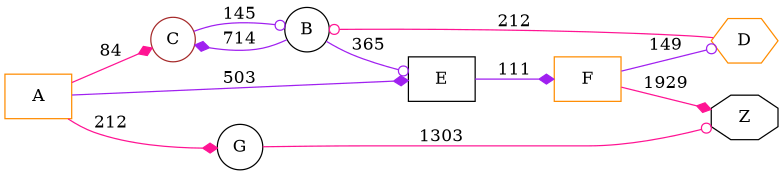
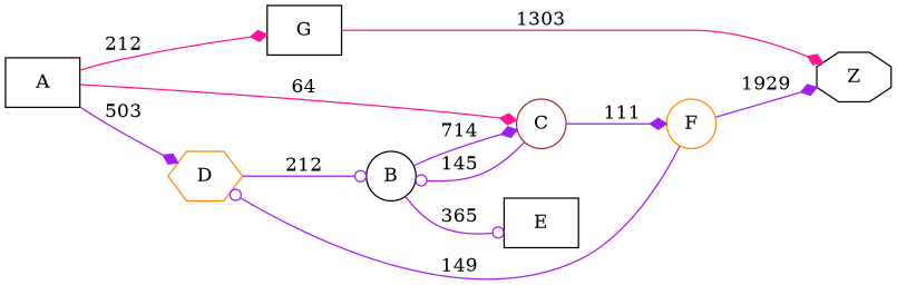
  digraph {
    rankdir=LR
    node [color=black shape=box]
    edge [arrowhead=diamond color=purple]
-   A [color=darkorange]
+   A
    D [color=darkorange shape=hexagon]
    C [color=brown shape=circle]
-   G [shape=circle]
+   G
    B [shape=circle]
    E
    Z [shape=octagon]
-   F [color=darkorange]
-   A -> E [label=503]
-   A -> C [color=deeppink label=84]
+   F [color=darkorange shape=circle]
+   A -> D [label=503]
+   A -> C [color=deeppink label=64]
    A -> G [color=deeppink label=212]
-   D -> B [arrowhead=odot color=deeppink label=212]
+   D -> B [arrowhead=odot label=212]
    C -> B [arrowhead=odot label=145]
-   G -> Z [arrowhead=odot color=deeppink label=1303]
+   G -> Z [color=deeppink label=1303]
    B -> C [label=714]
    B -> E [arrowhead=odot label=365]
-   E -> F [label=111]
+   C -> F [label=111]
    F -> D [arrowhead=odot label=149]
-   F -> Z [color=deeppink label=1929]
+   F -> Z [label=1929]
  }
